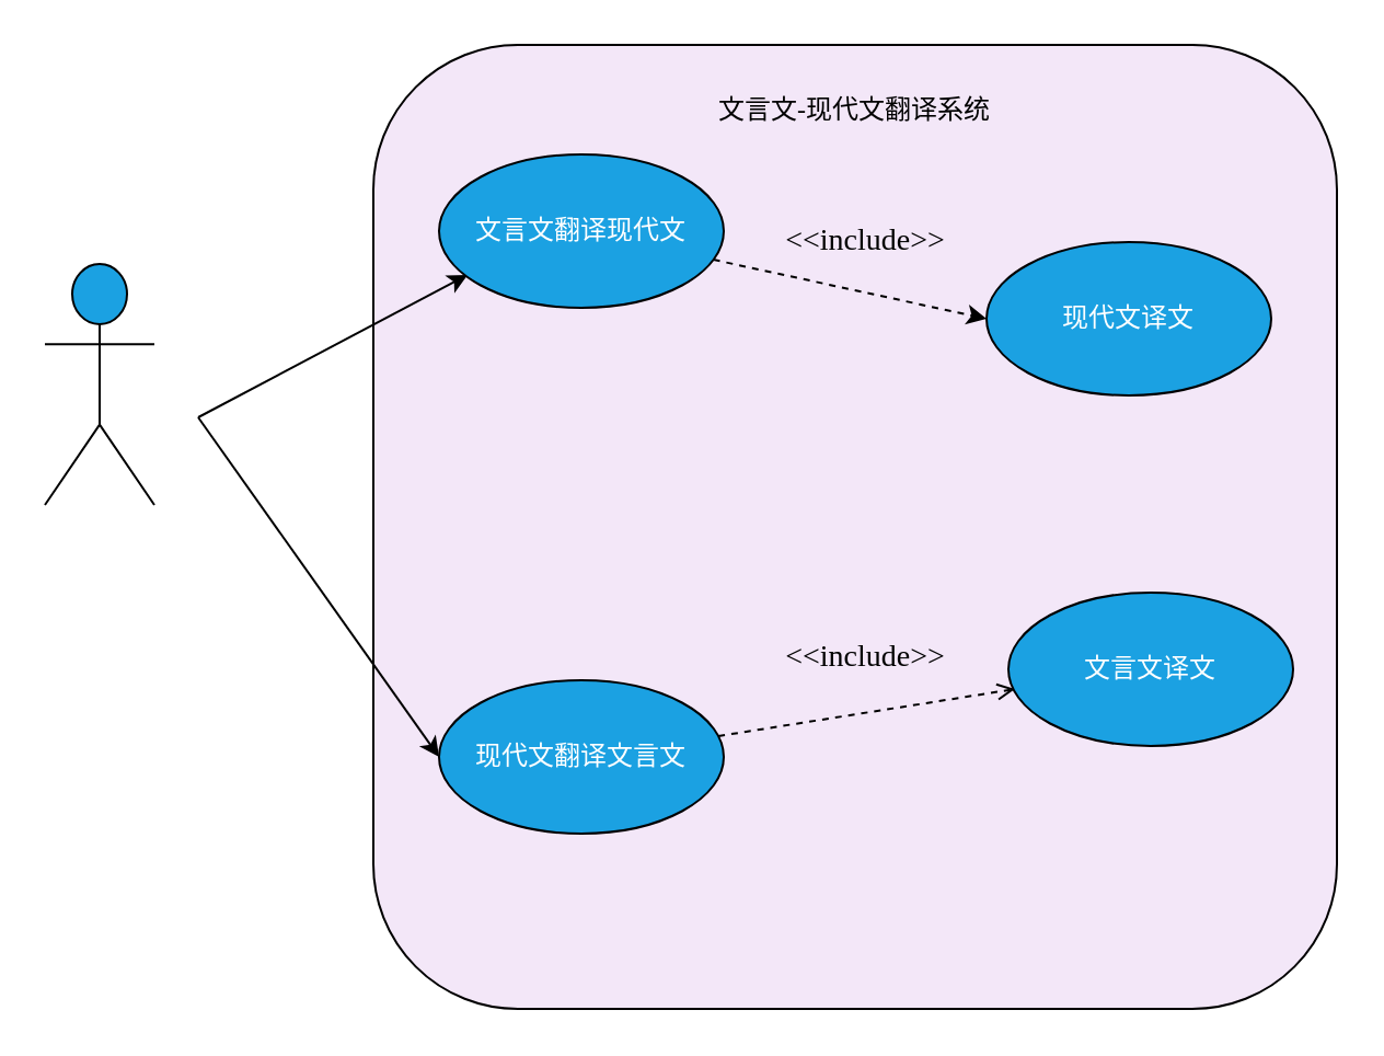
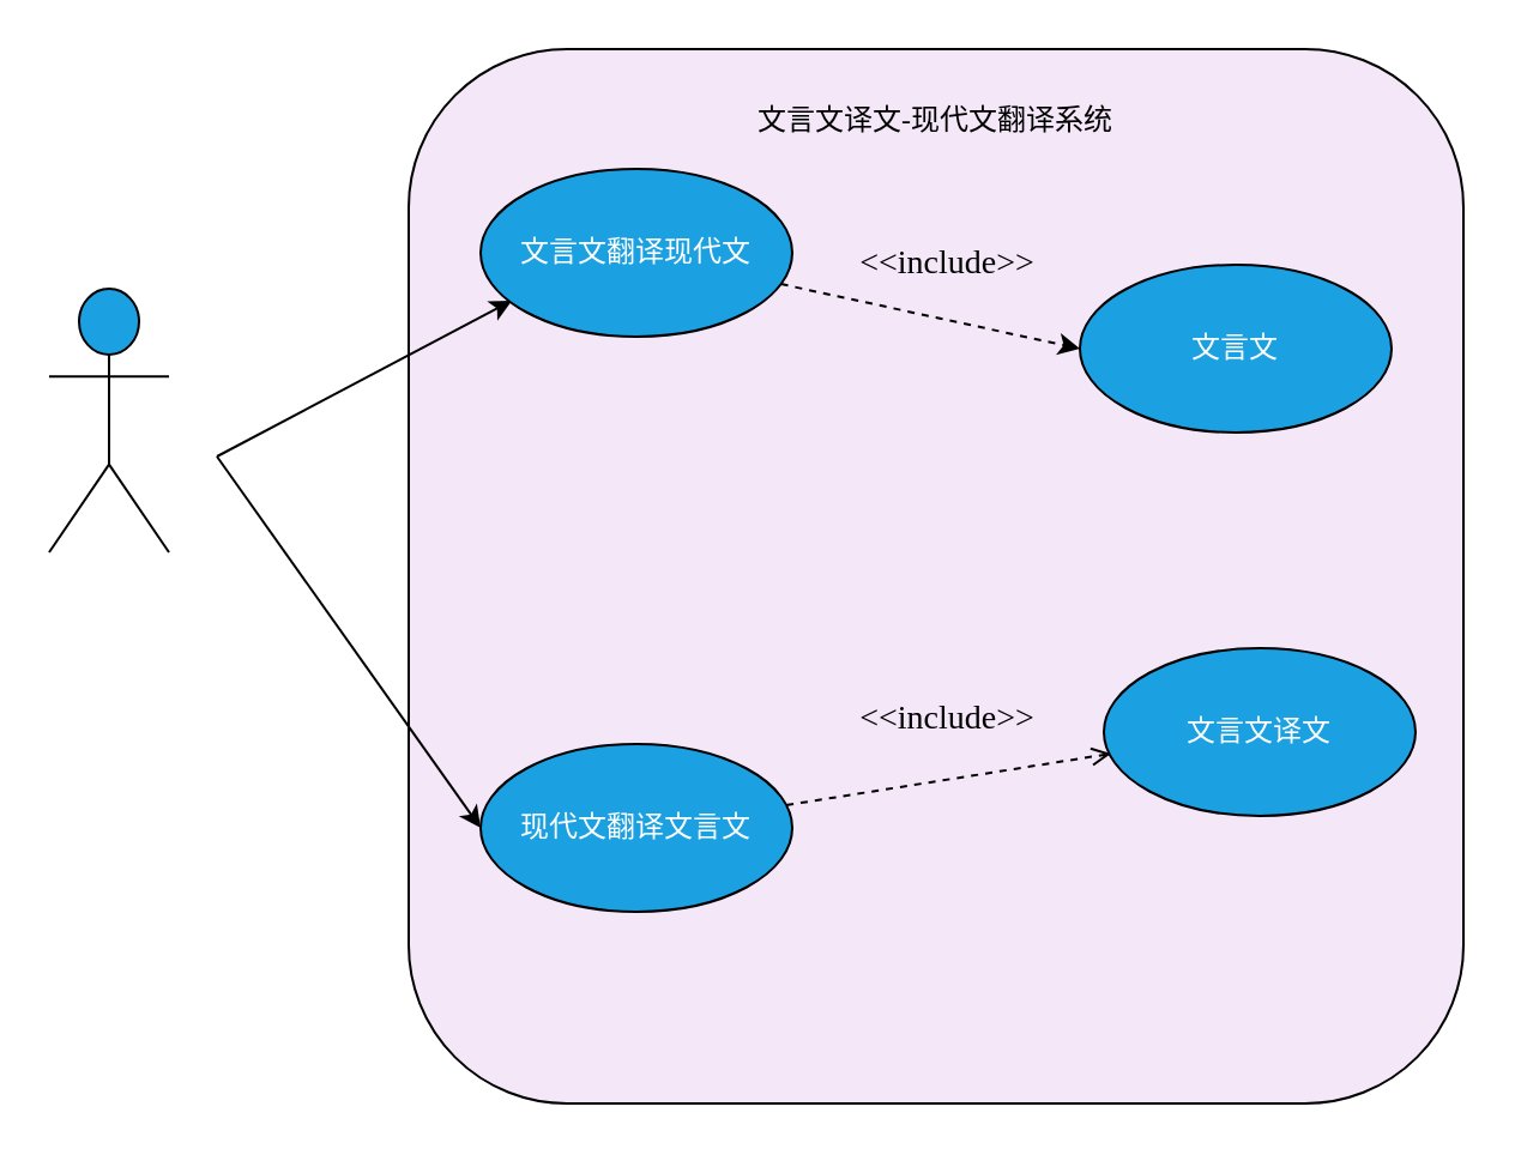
  <mxCell id="0" />
  <mxCell id="1" parent="0" />
  <mxCell id="2" value="&lt;p style=&quot;line-height: 0%;&quot;&gt;&lt;br&gt;&lt;/p&gt;" style="whiteSpace=wrap;html=1;aspect=fixed;align=center;strokeColor=#000000;rounded=1;fillColor=#f3e7f8;" vertex="1" parent="1"><mxGeometry x="170" y="20" width="440" height="440" as="geometry" /></mxCell>
  <mxCell id="3" style="rounded=0;orthogonalLoop=1;jettySize=auto;html=1;entryX=0.1;entryY=0.786;entryDx=0;entryDy=0;entryPerimeter=0;" edge="1" parent="1" target="7"><mxGeometry relative="1" as="geometry"><mxPoint x="90" y="190" as="sourcePoint" /></mxGeometry></mxCell>
  <mxCell id="4" style="rounded=0;orthogonalLoop=1;jettySize=auto;html=1;entryX=0;entryY=0.5;entryDx=0;entryDy=0;" edge="1" parent="1" target="9"><mxGeometry relative="1" as="geometry"><mxPoint x="90" y="190" as="sourcePoint" /></mxGeometry></mxCell>
  <mxCell id="5" value="Actor" style="shape=umlActor;verticalLabelPosition=bottom;verticalAlign=top;html=1;outlineConnect=0;fillColor=#1ba1e2;fontColor=#ffffff;strokeColor=#000000;" vertex="1" parent="1"><mxGeometry x="20" y="120" width="50" height="110" as="geometry" /></mxCell>
  <mxCell id="6" style="rounded=0;orthogonalLoop=1;jettySize=auto;html=1;entryX=0;entryY=0.5;entryDx=0;entryDy=0;dashed=1;" edge="1" parent="1" source="7" target="11"><mxGeometry relative="1" as="geometry" /></mxCell>
  <mxCell id="7" value="&lt;font face=&quot;Verdana&quot;&gt;文言文翻译现代文&lt;/font&gt;" style="ellipse;whiteSpace=wrap;html=1;fillColor=#1ba1e2;fontColor=#ffffff;strokeColor=#000000;labelBackgroundColor=none;labelBorderColor=none;" vertex="1" parent="1"><mxGeometry x="200" y="70" width="130" height="70" as="geometry" /></mxCell>
  <mxCell id="8" style="rounded=0;orthogonalLoop=1;jettySize=auto;html=1;entryX=0.023;entryY=0.629;entryDx=0;entryDy=0;entryPerimeter=0;dashed=1;endArrow=open;" edge="1" parent="1" source="9" target="12"><mxGeometry relative="1" as="geometry" /></mxCell>
  <mxCell id="9" value="&lt;font face=&quot;Verdana&quot;&gt;现代文翻译文言文&lt;/font&gt;" style="ellipse;whiteSpace=wrap;html=1;fillColor=#1ba1e2;fontColor=#ffffff;strokeColor=#000000;labelBackgroundColor=none;labelBorderColor=none;" vertex="1" parent="1"><mxGeometry x="200" y="310" width="130" height="70" as="geometry" /></mxCell>
- <mxCell id="10" value="&lt;font face=&quot;Verdana&quot;&gt;文言文-现代文翻译系统&lt;/font&gt;" style="rounded=0;whiteSpace=wrap;html=1;strokeColor=none;opacity=0;" vertex="1" parent="1"><mxGeometry x="295" y="20" width="190" height="60" as="geometry" /></mxCell>
- <mxCell id="11" value="&lt;font face=&quot;Verdana&quot;&gt;现代文译文&lt;/font&gt;" style="ellipse;whiteSpace=wrap;html=1;fillColor=#1ba1e2;fontColor=#ffffff;strokeColor=#000000;labelBackgroundColor=none;labelBorderColor=none;" vertex="1" parent="1"><mxGeometry x="450" y="110" width="130" height="70" as="geometry" /></mxCell>
+ <mxCell id="10" value="&lt;font face=&quot;Verdana&quot;&gt;文言文译文-现代文翻译系统&lt;/font&gt;" style="rounded=0;whiteSpace=wrap;html=1;strokeColor=none;opacity=0;" vertex="1" parent="1"><mxGeometry x="295" y="20" width="190" height="60" as="geometry" /></mxCell>
+ <mxCell id="11" value="&lt;font face=&quot;Verdana&quot;&gt;文言文&lt;/font&gt;" style="ellipse;whiteSpace=wrap;html=1;fillColor=#1ba1e2;fontColor=#ffffff;strokeColor=#000000;labelBackgroundColor=none;labelBorderColor=none;" vertex="1" parent="1"><mxGeometry x="450" y="110" width="130" height="70" as="geometry" /></mxCell>
  <mxCell id="12" value="&lt;font face=&quot;Verdana&quot;&gt;文言文译文&lt;/font&gt;" style="ellipse;whiteSpace=wrap;html=1;fillColor=#1ba1e2;fontColor=#ffffff;strokeColor=#000000;labelBackgroundColor=none;labelBorderColor=none;" vertex="1" parent="1"><mxGeometry x="460" y="270" width="130" height="70" as="geometry" /></mxCell>
  <mxCell id="13" value="&lt;font style=&quot;font-size: 14px;&quot; face=&quot;Verdana&quot;&gt;&amp;lt;&amp;lt;include&amp;gt;&amp;gt;&lt;/font&gt;" style="rounded=0;whiteSpace=wrap;html=1;strokeColor=none;opacity=0;rotation=0;" vertex="1" parent="1"><mxGeometry x="300" y="80" width="190" height="60" as="geometry" /></mxCell>
  <mxCell id="14" value="&lt;font style=&quot;font-size: 14px;&quot; face=&quot;Verdana&quot;&gt;&amp;lt;&amp;lt;include&amp;gt;&amp;gt;&lt;/font&gt;" style="rounded=0;whiteSpace=wrap;html=1;strokeColor=none;opacity=0;rotation=0;" vertex="1" parent="1"><mxGeometry x="300" y="270" width="190" height="60" as="geometry" /></mxCell>
